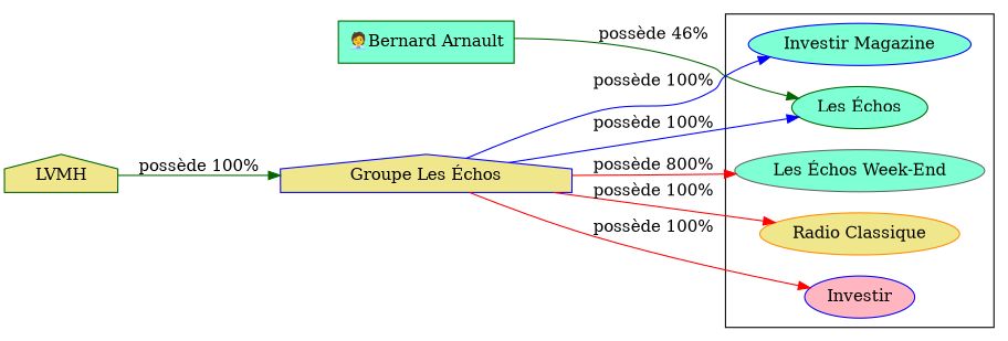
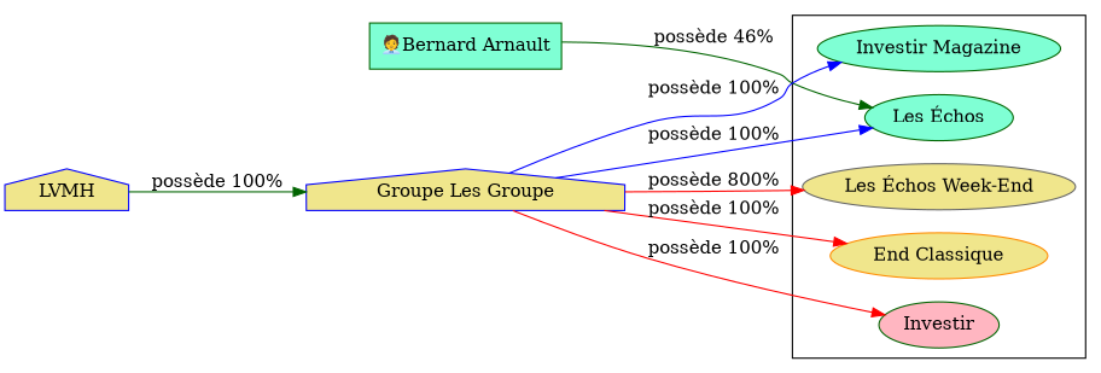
  digraph {
    rankdir=LR
    node [color=darkgreen fillcolor=aquamarine style=filled]
    edge [color=red]
-   n1 [color=blue fillcolor=lightpink label=Investir]
-   n2 [color=blue label="Investir Magazine"]
+   n1 [fillcolor=lightpink label=Investir]
+   n2 [label="Investir Magazine"]
    n3 [label="Les Échos"]
-   n4 [color=gray40 label="Les Échos Week-End"]
-   n5 [color=darkorange fillcolor=khaki label="Radio Classique"]
+   n4 [color=gray40 fillcolor=khaki label="Les Échos Week-End"]
+   n5 [color=darkorange fillcolor=khaki label="End Classique"]
    n6 [label="🧑‍💼Bernard Arnault" shape=box]
-   n7 [fillcolor=khaki label=LVMH shape=house]
-   n8 [color=blue fillcolor=khaki label="Groupe Les Échos" shape=house]
+   n7 [color=blue fillcolor=khaki label=LVMH shape=house]
+   n8 [color=blue fillcolor=khaki label="Groupe Les Groupe" shape=house]
    subgraph cluster_1 {
      n1
      n2
      n3
      n4
      n5
    }
    subgraph sub_2 {
      n6
    }
    n6 -> n3 [color=darkgreen label="possède 46%"]
    n7 -> n8 [color=darkgreen label="possède 100%"]
    n8 -> n1 [label="possède 100%"]
    n8 -> n2 [color=blue label="possède 100%"]
    n8 -> n3 [color=blue label="possède 100%"]
    n8 -> n4 [label="possède 800%"]
    n8 -> n5 [label="possède 100%"]
  }
